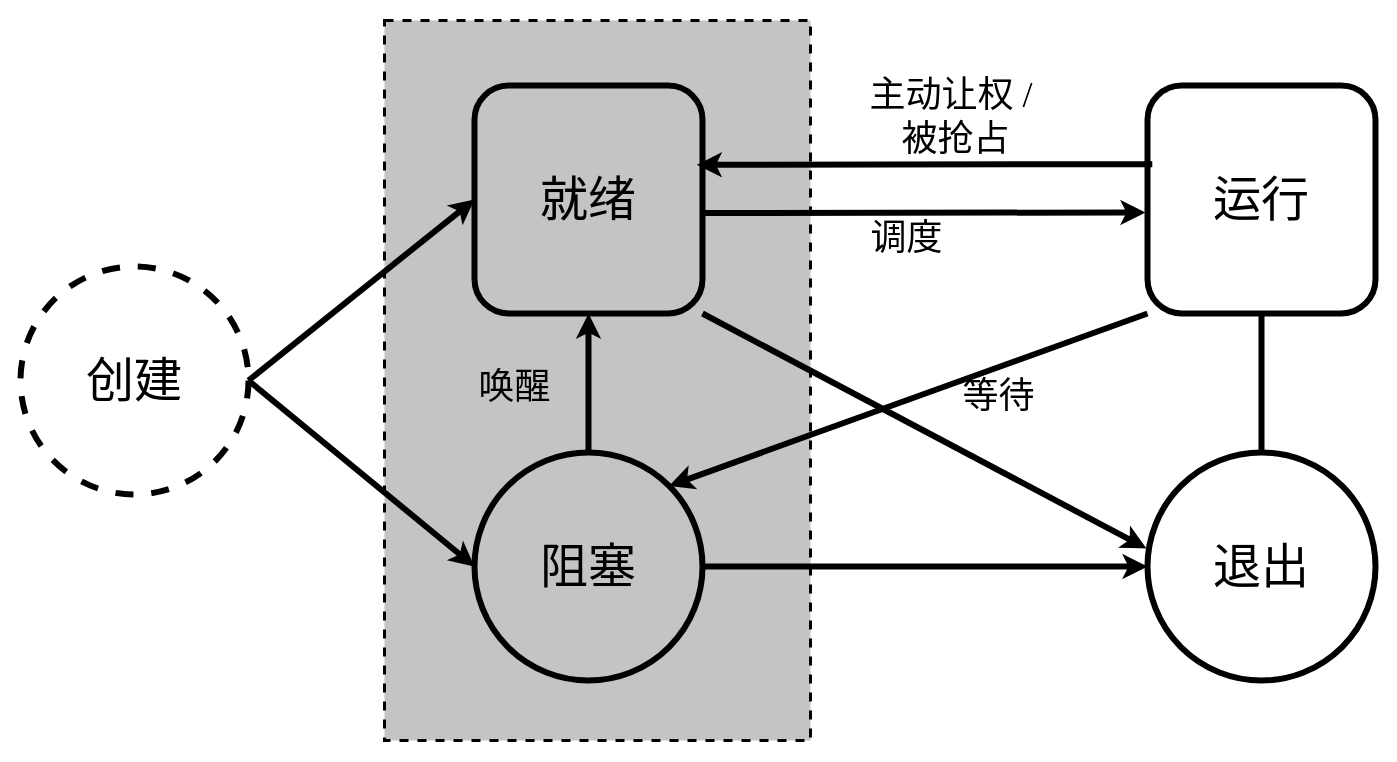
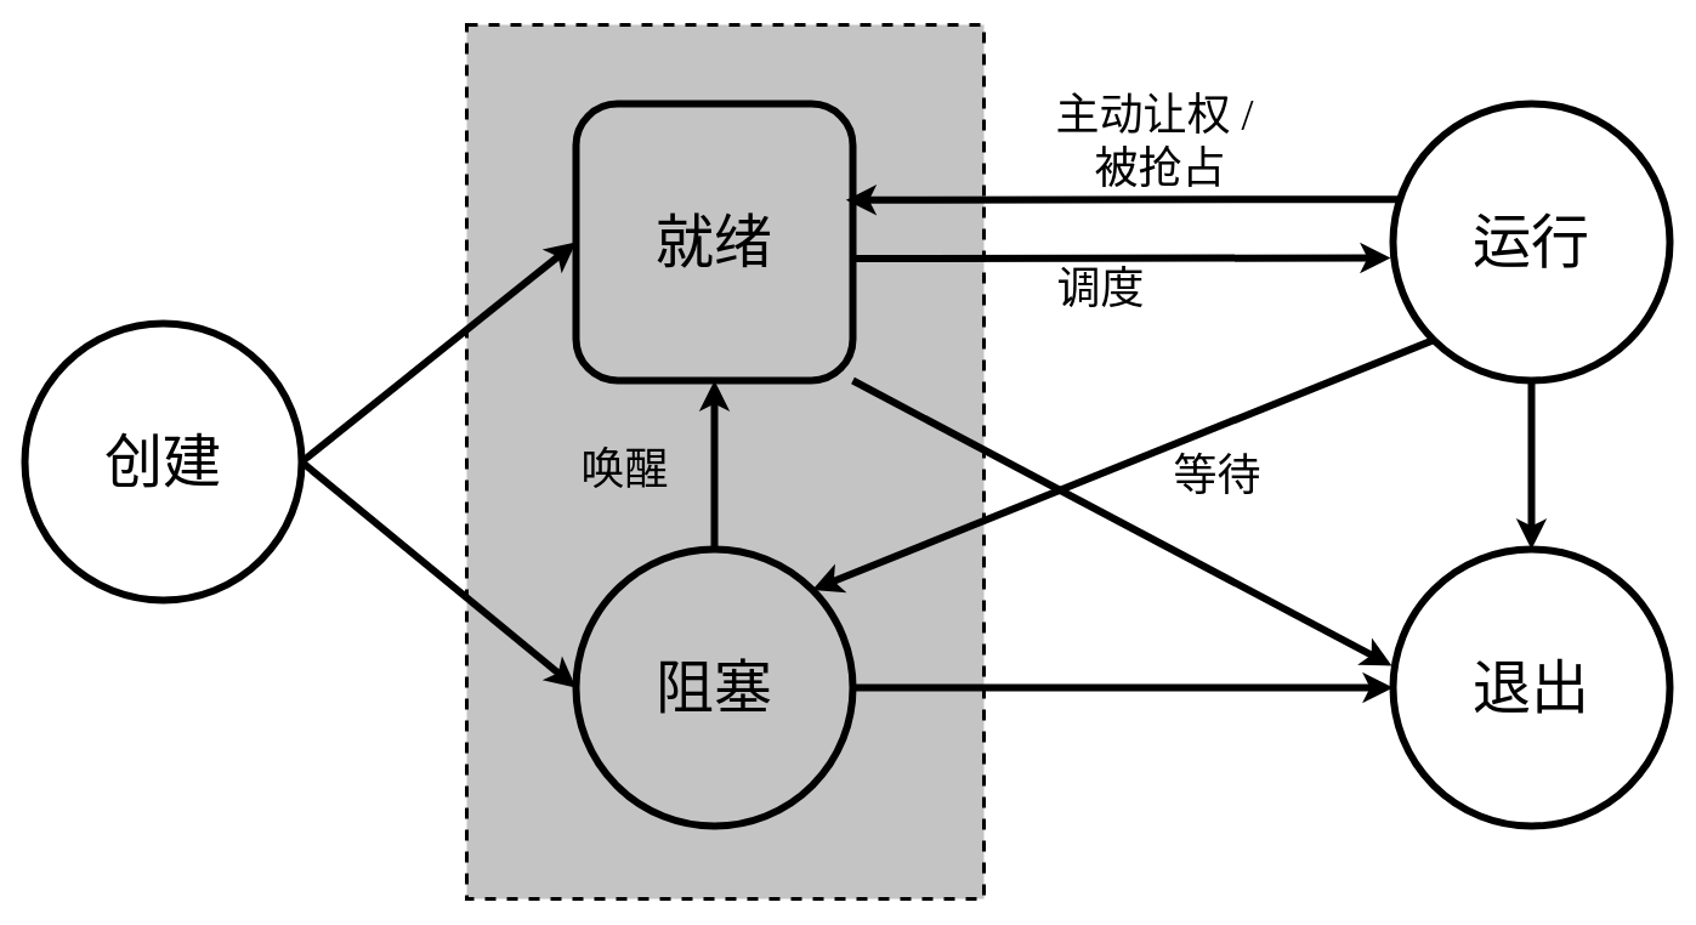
  <mxCell id="0" />
  <mxCell id="1" parent="0" />
  <mxCell id="2" value="" style="rounded=0;whiteSpace=wrap;html=1;dashed=1;fillColor=#C4C4C4;strokeWidth=3;fontFamily=宋体;" parent="1" vertex="1"><mxGeometry x="384" y="20" width="426" height="720" as="geometry" /></mxCell>
  <mxCell id="3" value="&lt;font style=&quot;font-size: 48px;&quot;&gt;退出&lt;br style=&quot;font-size: 48px;&quot;&gt;&lt;/font&gt;" style="ellipse;whiteSpace=wrap;html=1;aspect=fixed;fillColor=none;strokeColor=#000000;strokeWidth=6;shadow=0;fontColor=default;fontStyle=0;fontSize=48;fontFamily=宋体;swimlaneLine=1;container=0;" parent="1" vertex="1"><mxGeometry x="1147" y="452" width="228" height="228" as="geometry" /></mxCell>
- <mxCell id="4" value="&lt;font style=&quot;font-size: 48px;&quot;&gt;创建&lt;br style=&quot;font-size: 48px;&quot;&gt;&lt;/font&gt;" style="ellipse;whiteSpace=wrap;html=1;aspect=fixed;fillColor=none;strokeColor=#000000;strokeWidth=6;shadow=0;fontColor=default;fontStyle=0;fontSize=48;fontFamily=宋体;swimlaneLine=1;container=0;dashed=1;" parent="1" vertex="1"><mxGeometry x="20" y="266" width="228" height="228" as="geometry" /></mxCell>
+ <mxCell id="4" value="&lt;font style=&quot;font-size: 48px;&quot;&gt;创建&lt;br style=&quot;font-size: 48px;&quot;&gt;&lt;/font&gt;" style="ellipse;whiteSpace=wrap;html=1;aspect=fixed;fillColor=none;strokeColor=#000000;strokeWidth=6;shadow=0;fontColor=default;fontStyle=0;fontSize=48;fontFamily=宋体;swimlaneLine=1;container=0;" parent="1" vertex="1"><mxGeometry x="20" y="266" width="228" height="228" as="geometry" /></mxCell>
  <mxCell id="5" style="rounded=0;orthogonalLoop=1;jettySize=auto;html=1;exitX=1;exitY=0.5;exitDx=0;exitDy=0;entryX=0;entryY=0.5;entryDx=0;entryDy=0;fontStyle=0;fontSize=48;fontColor=default;swimlaneLine=1;fontFamily=宋体;strokeWidth=6;" parent="1" source="4" target="16" edge="1"><mxGeometry relative="1" as="geometry" /></mxCell>
- <mxCell id="6" value="&lt;font style=&quot;font-size: 48px;&quot;&gt;运行&lt;br style=&quot;font-size: 48px;&quot;&gt;&lt;/font&gt;" style="whiteSpace=wrap;html=1;aspect=fixed;fillColor=none;strokeColor=#000000;strokeWidth=6;shadow=0;fontColor=default;fontStyle=0;fontSize=48;fontFamily=宋体;swimlaneLine=1;container=0;rounded=1;" parent="1" vertex="1"><mxGeometry x="1147" y="85" width="228" height="228" as="geometry" /></mxCell>
+ <mxCell id="6" value="&lt;font style=&quot;font-size: 48px;&quot;&gt;运行&lt;br style=&quot;font-size: 48px;&quot;&gt;&lt;/font&gt;" style="ellipse;whiteSpace=wrap;html=1;aspect=fixed;fillColor=none;strokeColor=#000000;strokeWidth=6;shadow=0;fontColor=default;fontStyle=0;fontSize=48;fontFamily=宋体;swimlaneLine=1;container=0;" parent="1" vertex="1"><mxGeometry x="1147" y="85" width="228" height="228" as="geometry" /></mxCell>
  <mxCell id="7" style="rounded=0;orthogonalLoop=1;jettySize=auto;html=1;exitX=0.997;exitY=0.559;exitDx=0;exitDy=0;fontStyle=0;fontSize=48;fontColor=default;swimlaneLine=1;fontFamily=宋体;strokeWidth=6;exitPerimeter=0;entryX=-0.009;entryY=0.557;entryDx=0;entryDy=0;entryPerimeter=0;" parent="1" source="16" target="6" edge="1"><mxGeometry relative="1" as="geometry"><mxPoint x="946.334" y="666.996" as="sourcePoint" /><mxPoint x="1110.998" y="744.212" as="targetPoint" /></mxGeometry></mxCell>
  <mxCell id="8" value="&lt;font style=&quot;font-size: 36px;&quot;&gt;&lt;br&gt;&lt;/font&gt;" style="edgeLabel;html=1;align=center;verticalAlign=middle;resizable=0;points=[];labelBackgroundColor=none;fontFamily=宋体;fontSize=36;container=0;" parent="7" vertex="1" connectable="0"><mxGeometry x="-0.077" relative="1" as="geometry"><mxPoint x="68" y="48" as="offset" /></mxGeometry></mxCell>
  <mxCell id="9" value="&lt;font&gt;&lt;span style=&quot;font-size: 36px;&quot;&gt;调度&lt;/span&gt;&lt;/font&gt;" style="edgeLabel;html=1;align=center;verticalAlign=middle;resizable=0;points=[];labelBackgroundColor=none;fontFamily=宋体;" parent="7" vertex="1" connectable="0"><mxGeometry x="-0.345" y="4" relative="1" as="geometry"><mxPoint x="59" y="29" as="offset" /></mxGeometry></mxCell>
  <mxCell id="10" style="rounded=0;orthogonalLoop=1;jettySize=auto;html=1;entryX=0.975;entryY=0.348;entryDx=0;entryDy=0;fontStyle=0;fontSize=48;fontColor=default;swimlaneLine=1;fontFamily=宋体;strokeWidth=6;entryPerimeter=0;exitX=0.021;exitY=0.345;exitDx=0;exitDy=0;exitPerimeter=0;" parent="1" source="6" target="16" edge="1"><mxGeometry relative="1" as="geometry"><mxPoint x="810" y="164" as="sourcePoint" /></mxGeometry></mxCell>
  <mxCell id="11" value="主动让权 /&amp;nbsp;&lt;br&gt;被抢占" style="edgeLabel;html=1;align=center;verticalAlign=middle;resizable=0;points=[];labelBackgroundColor=none;fontFamily=宋体;fontSize=36;container=0;" parent="10" vertex="1" connectable="0"><mxGeometry x="0.451" y="-1" relative="1" as="geometry"><mxPoint x="133" y="-47" as="offset" /></mxGeometry></mxCell>
- <mxCell id="12" style="rounded=0;orthogonalLoop=1;jettySize=auto;html=1;exitX=0.5;exitY=1;exitDx=0;exitDy=0;fontStyle=0;fontSize=48;fontColor=default;swimlaneLine=1;fontFamily=宋体;strokeWidth=6;endArrow=none;" parent="1" source="6" target="3" edge="1"><mxGeometry relative="1" as="geometry" /></mxCell>
+ <mxCell id="12" style="rounded=0;orthogonalLoop=1;jettySize=auto;html=1;exitX=0.5;exitY=1;exitDx=0;exitDy=0;fontStyle=0;fontSize=48;fontColor=default;swimlaneLine=1;fontFamily=宋体;strokeWidth=6;" parent="1" source="6" target="3" edge="1"><mxGeometry relative="1" as="geometry" /></mxCell>
  <mxCell id="13" style="rounded=0;orthogonalLoop=1;jettySize=auto;html=1;fontStyle=0;fontSize=48;fontColor=default;swimlaneLine=1;fontFamily=宋体;strokeWidth=6;exitX=0;exitY=1;exitDx=0;exitDy=0;entryX=1;entryY=0;entryDx=0;entryDy=0;" parent="1" source="6" target="18" edge="1"><mxGeometry relative="1" as="geometry"><mxPoint x="1364" y="814" as="sourcePoint" /><mxPoint x="1094" y="548" as="targetPoint" /></mxGeometry></mxCell>
  <mxCell id="14" value="&lt;font style=&quot;font-size: 36px;&quot;&gt;等待&lt;br&gt;&lt;/font&gt;" style="edgeLabel;html=1;align=center;verticalAlign=middle;resizable=0;points=[];labelBackgroundColor=none;fontFamily=宋体;fontSize=36;container=0;" parent="13" vertex="1" connectable="0"><mxGeometry x="0.738" relative="1" as="geometry"><mxPoint x="266" y="-67" as="offset" /></mxGeometry></mxCell>
  <mxCell id="15" style="rounded=0;orthogonalLoop=1;jettySize=auto;html=1;exitX=1;exitY=0.5;exitDx=0;exitDy=0;entryX=0;entryY=0.5;entryDx=0;entryDy=0;fontStyle=0;fontSize=48;fontColor=default;swimlaneLine=1;fontFamily=宋体;strokeWidth=6;" parent="1" source="4" target="18" edge="1"><mxGeometry relative="1" as="geometry"><mxPoint x="654" y="541" as="sourcePoint" /><mxPoint x="710" y="541" as="targetPoint" /><Array as="points" /></mxGeometry></mxCell>
  <mxCell id="16" value="&lt;font style=&quot;font-size: 48px;&quot;&gt;就绪&lt;br style=&quot;font-size: 48px;&quot;&gt;&lt;/font&gt;" style="whiteSpace=wrap;html=1;aspect=fixed;fillColor=none;strokeColor=#000000;strokeWidth=6;shadow=0;fontColor=default;fontStyle=0;fontSize=48;fontFamily=宋体;swimlaneLine=1;container=0;rounded=1;" parent="1" vertex="1"><mxGeometry x="474" y="85" width="228" height="228" as="geometry" /></mxCell>
  <mxCell id="17" style="edgeStyle=none;html=1;exitX=1;exitY=0.5;exitDx=0;exitDy=0;entryX=0;entryY=0.5;entryDx=0;entryDy=0;strokeWidth=6;fontFamily=宋体;" parent="1" source="18" target="3" edge="1"><mxGeometry relative="1" as="geometry" /></mxCell>
  <mxCell id="18" value="&lt;font style=&quot;font-size: 48px;&quot;&gt;阻塞&lt;br style=&quot;font-size: 48px;&quot;&gt;&lt;/font&gt;" style="ellipse;whiteSpace=wrap;html=1;aspect=fixed;fillColor=none;strokeColor=#000000;strokeWidth=6;shadow=0;fontColor=default;fontStyle=0;fontSize=48;fontFamily=宋体;swimlaneLine=1;container=0;" parent="1" vertex="1"><mxGeometry x="474" y="452" width="228" height="228" as="geometry" /></mxCell>
  <mxCell id="19" style="rounded=0;orthogonalLoop=1;jettySize=auto;html=1;exitX=0.5;exitY=0;exitDx=0;exitDy=0;entryX=0.5;entryY=1;entryDx=0;entryDy=0;fontStyle=0;fontSize=48;fontColor=default;swimlaneLine=1;fontFamily=宋体;strokeWidth=6;" parent="1" source="18" target="16" edge="1"><mxGeometry relative="1" as="geometry"><mxPoint x="824" y="961" as="sourcePoint" /><mxPoint x="824" y="655" as="targetPoint" /></mxGeometry></mxCell>
  <mxCell id="20" value="&lt;font style=&quot;font-size: 36px;&quot;&gt;唤醒&lt;/font&gt;" style="edgeLabel;html=1;align=center;verticalAlign=middle;resizable=0;points=[];fontColor=default;labelBackgroundColor=none;fontFamily=宋体;fontSize=36;container=0;" parent="19" vertex="1" connectable="0"><mxGeometry x="0.138" y="-3" relative="1" as="geometry"><mxPoint x="-78" y="13" as="offset" /></mxGeometry></mxCell>
  <mxCell id="21" style="edgeStyle=none;html=1;exitX=1;exitY=1;exitDx=0;exitDy=0;strokeWidth=6;fontFamily=宋体;" edge="1" parent="1" source="16"><mxGeometry relative="1" as="geometry"><mxPoint x="750" y="614" as="sourcePoint" /><mxPoint x="1146" y="548" as="targetPoint" /></mxGeometry></mxCell>
